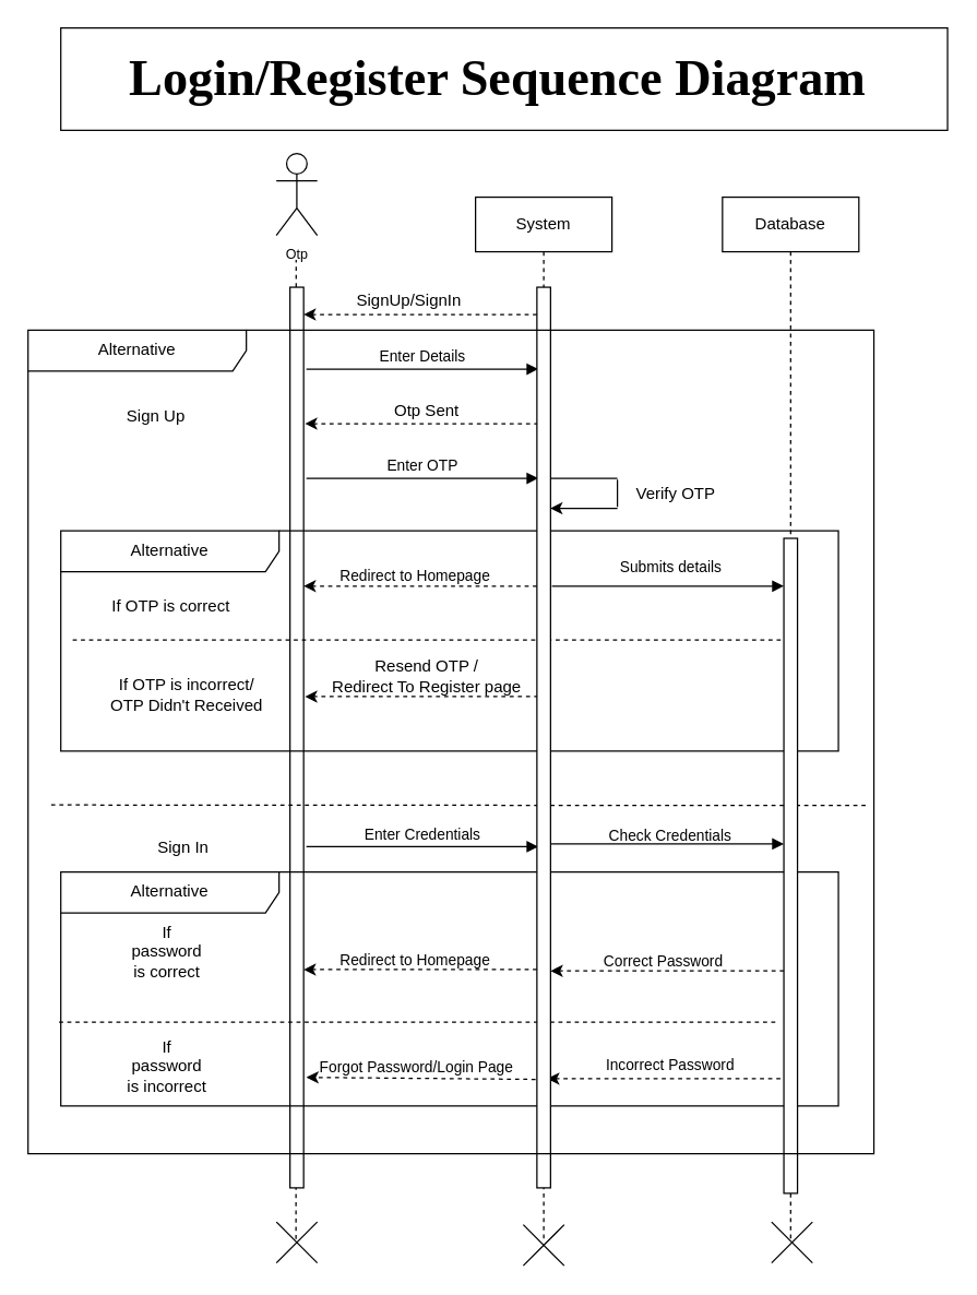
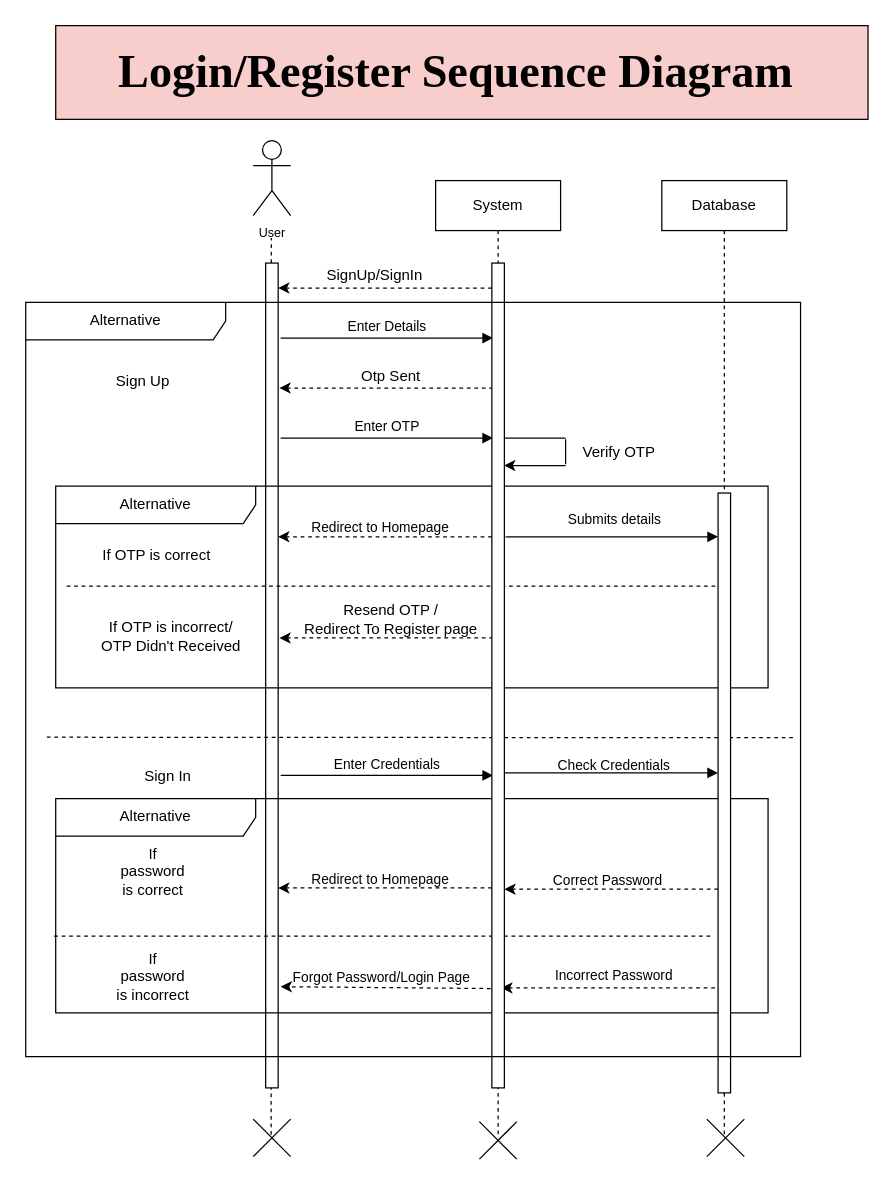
  <mxCell id="0" />
  <mxCell id="1" parent="0" />
  <mxCell id="2" value="System" style="shape=umlLifeline;perimeter=lifelinePerimeter;whiteSpace=wrap;html=1;container=0;dropTarget=0;collapsible=0;recursiveResize=0;outlineConnect=0;portConstraint=eastwest;newEdgeStyle={&quot;edgeStyle&quot;:&quot;elbowEdgeStyle&quot;,&quot;elbow&quot;:&quot;vertical&quot;,&quot;curved&quot;:0,&quot;rounded&quot;:0};" parent="1" vertex="1"><mxGeometry x="348" y="144" width="100" height="766" as="geometry" /></mxCell>
  <mxCell id="3" value="Enter Details" style="html=1;verticalAlign=bottom;endArrow=block;edgeStyle=elbowEdgeStyle;elbow=vertical;curved=0;rounded=0;" parent="1" edge="1"><mxGeometry relative="1" as="geometry"><mxPoint x="224" y="270" as="sourcePoint" /><Array as="points"><mxPoint x="309" y="270" /></Array><mxPoint x="394" y="270" as="targetPoint" /></mxGeometry></mxCell>
  <mxCell id="4" value="Submits details" style="html=1;verticalAlign=bottom;endArrow=block;edgeStyle=elbowEdgeStyle;elbow=vertical;curved=0;rounded=0;" parent="1" target="48" edge="1"><mxGeometry x="0.02" y="5" relative="1" as="geometry"><mxPoint x="404" y="429" as="sourcePoint" /><Array as="points"><mxPoint x="544" y="429" /></Array><mxPoint x="580.5" y="429" as="targetPoint" /><mxPoint as="offset" /></mxGeometry></mxCell>
  <mxCell id="5" value="Enter Credentials" style="html=1;verticalAlign=bottom;endArrow=block;edgeStyle=elbowEdgeStyle;elbow=vertical;curved=0;rounded=0;" parent="1" edge="1"><mxGeometry relative="1" as="geometry"><mxPoint x="224" y="620" as="sourcePoint" /><Array as="points"><mxPoint x="309" y="620" /></Array><mxPoint x="394" y="620" as="targetPoint" /></mxGeometry></mxCell>
  <mxCell id="6" value="Correct Password" style="text;html=1;strokeColor=none;fillColor=none;align=center;verticalAlign=middle;whiteSpace=wrap;rounded=0;fontSize=11;" parent="1" vertex="1"><mxGeometry x="426" y="689" width="120" height="30" as="geometry" /></mxCell>
  <mxCell id="7" value="" style="endArrow=classic;dashed=1;html=1;rounded=0;" parent="1" edge="1"><mxGeometry width="50" height="50" relative="1" as="geometry"><mxPoint x="393" y="710" as="sourcePoint" /><mxPoint x="222" y="710" as="targetPoint" /></mxGeometry></mxCell>
  <mxCell id="8" value="Redirect to Homepage" style="text;html=1;strokeColor=none;fillColor=none;align=center;verticalAlign=middle;whiteSpace=wrap;rounded=0;fontSize=11;" parent="1" vertex="1"><mxGeometry x="244" y="688" width="120" height="30" as="geometry" /></mxCell>
  <mxCell id="9" value="" style="shape=umlDestroy;html=1;" parent="1" vertex="1"><mxGeometry x="202" y="895" width="30" height="30" as="geometry" /></mxCell>
  <mxCell id="10" value="" style="shape=umlDestroy;html=1;" parent="1" vertex="1"><mxGeometry x="383" y="897" width="30" height="30" as="geometry" /></mxCell>
- <mxCell id="11" value="&lt;font size=&quot;1&quot; face=&quot;Comic Sans MS&quot; style=&quot;&quot;&gt;&lt;b style=&quot;font-size: 37px;&quot;&gt;Login/Register Sequence Diagram&amp;nbsp;&lt;/b&gt;&lt;/font&gt;" style="rounded=0;whiteSpace=wrap;html=1;" parent="1" vertex="1"><mxGeometry x="44" y="20" width="650" height="75" as="geometry" /></mxCell>
+ <mxCell id="11" value="&lt;font size=&quot;1&quot; face=&quot;Comic Sans MS&quot; style=&quot;&quot;&gt;&lt;b style=&quot;font-size: 37px;&quot;&gt;Login/Register Sequence Diagram&amp;nbsp;&lt;/b&gt;&lt;/font&gt;" style="rounded=0;whiteSpace=wrap;html=1;fillColor=#f8cecc;" parent="1" vertex="1"><mxGeometry x="44" y="20" width="650" height="75" as="geometry" /></mxCell>
  <mxCell id="12" value="Check Credentials" style="text;html=1;strokeColor=none;fillColor=none;align=center;verticalAlign=middle;whiteSpace=wrap;rounded=0;fontSize=11;" parent="1" vertex="1"><mxGeometry x="426" y="597" width="130" height="30" as="geometry" /></mxCell>
- <mxCell id="13" value="&lt;font style=&quot;font-size: 10px;&quot;&gt;Otp&lt;/font&gt;" style="shape=umlActor;verticalLabelPosition=bottom;verticalAlign=top;html=1;outlineConnect=0;" parent="1" vertex="1"><mxGeometry x="202" y="112" width="30" height="60" as="geometry" /></mxCell>
+ <mxCell id="13" value="&lt;font style=&quot;font-size: 10px;&quot;&gt;User&lt;/font&gt;" style="shape=umlActor;verticalLabelPosition=bottom;verticalAlign=top;html=1;outlineConnect=0;" parent="1" vertex="1"><mxGeometry x="202" y="112" width="30" height="60" as="geometry" /></mxCell>
  <mxCell id="14" value="" style="endArrow=none;dashed=1;html=1;rounded=0;" parent="1" source="16" edge="1"><mxGeometry width="50" height="50" relative="1" as="geometry"><mxPoint x="216.5" y="660" as="sourcePoint" /><mxPoint x="216.5" y="190" as="targetPoint" /></mxGeometry></mxCell>
  <mxCell id="15" value="" style="endArrow=none;dashed=1;html=1;rounded=0;" parent="1" edge="1"><mxGeometry width="50" height="50" relative="1" as="geometry"><mxPoint x="216.38" y="907.5" as="sourcePoint" /><mxPoint x="216.38" y="827.5" as="targetPoint" /></mxGeometry></mxCell>
  <mxCell id="16" value="" style="html=1;points=[];perimeter=orthogonalPerimeter;outlineConnect=0;targetShapes=umlLifeline;portConstraint=eastwest;newEdgeStyle={&quot;edgeStyle&quot;:&quot;elbowEdgeStyle&quot;,&quot;elbow&quot;:&quot;vertical&quot;,&quot;curved&quot;:0,&quot;rounded&quot;:0};" parent="1" vertex="1"><mxGeometry x="212" y="210" width="10" height="660" as="geometry" /></mxCell>
  <mxCell id="17" value="" style="endArrow=none;dashed=1;html=1;rounded=0;exitX=0.003;exitY=0.6;exitDx=0;exitDy=0;exitPerimeter=0;" parent="1" target="18" edge="1"><mxGeometry width="50" height="50" relative="1" as="geometry"><mxPoint x="52.74" y="468.5" as="sourcePoint" /><mxPoint x="573" y="468.5" as="targetPoint" /></mxGeometry></mxCell>
  <mxCell id="18" value="Database" style="shape=umlLifeline;perimeter=lifelinePerimeter;whiteSpace=wrap;html=1;container=0;dropTarget=0;collapsible=0;recursiveResize=0;outlineConnect=0;portConstraint=eastwest;newEdgeStyle={&quot;edgeStyle&quot;:&quot;elbowEdgeStyle&quot;,&quot;elbow&quot;:&quot;vertical&quot;,&quot;curved&quot;:0,&quot;rounded&quot;:0};" parent="1" vertex="1"><mxGeometry x="529" y="144" width="100" height="766" as="geometry" /></mxCell>
  <mxCell id="19" value="" style="html=1;verticalAlign=bottom;endArrow=block;edgeStyle=elbowEdgeStyle;elbow=vertical;curved=0;rounded=0;" parent="1" edge="1"><mxGeometry relative="1" as="geometry"><mxPoint x="403" y="618" as="sourcePoint" /><Array as="points" /><mxPoint x="574" y="618" as="targetPoint" /></mxGeometry></mxCell>
  <mxCell id="20" value="" style="endArrow=classic;dashed=1;html=1;rounded=0;" parent="1" edge="1"><mxGeometry width="50" height="50" relative="1" as="geometry"><mxPoint x="574" y="711" as="sourcePoint" /><mxPoint x="403" y="711" as="targetPoint" /></mxGeometry></mxCell>
  <mxCell id="21" value="" style="endArrow=classic;dashed=1;html=1;rounded=0;" parent="1" edge="1"><mxGeometry width="50" height="50" relative="1" as="geometry"><mxPoint x="571.5" y="790" as="sourcePoint" /><mxPoint x="400.5" y="790" as="targetPoint" /></mxGeometry></mxCell>
  <mxCell id="22" value="" style="shape=umlDestroy;html=1;" parent="1" vertex="1"><mxGeometry x="565" y="895" width="30" height="30" as="geometry" /></mxCell>
  <mxCell id="23" value="Sign Up" style="text;html=1;strokeColor=none;fillColor=none;align=center;verticalAlign=middle;whiteSpace=wrap;rounded=0;fontStyle=0" parent="1" vertex="1"><mxGeometry x="84" y="289.5" width="60" height="30" as="geometry" /></mxCell>
  <mxCell id="24" value="Sign In" style="text;html=1;strokeColor=none;fillColor=none;align=center;verticalAlign=middle;whiteSpace=wrap;rounded=0;fontStyle=0" parent="1" vertex="1"><mxGeometry x="104" y="605.5" width="60" height="30" as="geometry" /></mxCell>
  <mxCell id="25" value="" style="endArrow=none;dashed=1;html=1;rounded=0;exitX=0.003;exitY=0.424;exitDx=0;exitDy=0;exitPerimeter=0;entryX=1.004;entryY=0.602;entryDx=0;entryDy=0;entryPerimeter=0;" parent="1" edge="1"><mxGeometry width="50" height="50" relative="1" as="geometry"><mxPoint x="36.93" y="589.4" as="sourcePoint" /><mxPoint x="636.48" y="589.807" as="targetPoint" /></mxGeometry></mxCell>
  <mxCell id="26" value="Alternative" style="shape=umlFrame;whiteSpace=wrap;html=1;pointerEvents=0;recursiveResize=0;container=0;collapsible=0;width=160;" parent="1" vertex="1"><mxGeometry x="44" y="638.5" width="570" height="171.5" as="geometry" /></mxCell>
  <mxCell id="27" value="If password is correct" style="text;html=1;strokeColor=none;fillColor=none;align=center;verticalAlign=middle;whiteSpace=wrap;rounded=0;fontStyle=0" parent="1" vertex="1"><mxGeometry x="92" y="681.5" width="60" height="30" as="geometry" /></mxCell>
  <mxCell id="28" value="If password is incorrect" style="text;html=1;strokeColor=none;fillColor=none;align=center;verticalAlign=middle;whiteSpace=wrap;rounded=0;fontStyle=0" parent="1" vertex="1"><mxGeometry x="92" y="765.5" width="60" height="30" as="geometry" /></mxCell>
  <mxCell id="29" value="Incorrect Password" style="text;html=1;strokeColor=none;fillColor=none;align=center;verticalAlign=middle;whiteSpace=wrap;rounded=0;fontSize=11;" parent="1" vertex="1"><mxGeometry x="431" y="764.5" width="120" height="30" as="geometry" /></mxCell>
  <mxCell id="30" value="Forgot Password/Login Page" style="text;html=1;strokeColor=none;fillColor=none;align=center;verticalAlign=middle;whiteSpace=wrap;rounded=0;fontSize=11;" parent="1" vertex="1"><mxGeometry x="230" y="766.5" width="150" height="30" as="geometry" /></mxCell>
  <mxCell id="31" value="" style="endArrow=classic;dashed=1;html=1;rounded=0;" parent="1" edge="1"><mxGeometry width="50" height="50" relative="1" as="geometry"><mxPoint x="392" y="790.5" as="sourcePoint" /><mxPoint x="224" y="789" as="targetPoint" /></mxGeometry></mxCell>
  <mxCell id="32" value="" style="endArrow=classic;dashed=1;html=1;rounded=0;" parent="1" edge="1"><mxGeometry width="50" height="50" relative="1" as="geometry"><mxPoint x="394" y="310" as="sourcePoint" /><mxPoint x="223" y="310" as="targetPoint" /></mxGeometry></mxCell>
  <mxCell id="33" value="Otp Sent" style="text;html=1;align=center;verticalAlign=middle;resizable=0;points=[];autosize=1;strokeColor=none;fillColor=none;" parent="1" vertex="1"><mxGeometry x="277" y="286" width="70" height="30" as="geometry" /></mxCell>
  <mxCell id="34" value="" style="endArrow=classic;dashed=1;html=1;rounded=0;" parent="1" edge="1"><mxGeometry width="50" height="50" relative="1" as="geometry"><mxPoint x="394" y="510" as="sourcePoint" /><mxPoint x="223" y="510" as="targetPoint" /></mxGeometry></mxCell>
  <mxCell id="35" value="Resend OTP / &lt;br&gt;Redirect To Register page" style="text;html=1;align=center;verticalAlign=middle;resizable=0;points=[];autosize=1;strokeColor=none;fillColor=none;" parent="1" vertex="1"><mxGeometry x="232" y="475" width="160" height="40" as="geometry" /></mxCell>
  <mxCell id="36" value="Enter OTP" style="html=1;verticalAlign=bottom;endArrow=block;edgeStyle=elbowEdgeStyle;elbow=vertical;curved=0;rounded=0;" parent="1" edge="1"><mxGeometry relative="1" as="geometry"><mxPoint x="224" y="350" as="sourcePoint" /><Array as="points"><mxPoint x="309" y="350" /></Array><mxPoint x="394" y="350" as="targetPoint" /></mxGeometry></mxCell>
  <mxCell id="37" value="" style="endArrow=none;html=1;rounded=0;" parent="1" edge="1"><mxGeometry width="50" height="50" relative="1" as="geometry"><mxPoint x="402.786" y="350" as="sourcePoint" /><mxPoint x="452" y="350" as="targetPoint" /></mxGeometry></mxCell>
  <mxCell id="38" value="" style="endArrow=classic;html=1;rounded=0;" parent="1" edge="1"><mxGeometry width="50" height="50" relative="1" as="geometry"><mxPoint x="452" y="372" as="sourcePoint" /><mxPoint x="402.786" y="372" as="targetPoint" /></mxGeometry></mxCell>
  <mxCell id="39" value="" style="endArrow=none;html=1;rounded=0;" parent="1" edge="1"><mxGeometry width="50" height="50" relative="1" as="geometry"><mxPoint x="452" y="371" as="sourcePoint" /><mxPoint x="452" y="351" as="targetPoint" /></mxGeometry></mxCell>
  <mxCell id="40" value="Verify OTP" style="text;html=1;strokeColor=none;fillColor=none;align=center;verticalAlign=middle;whiteSpace=wrap;rounded=0;" parent="1" vertex="1"><mxGeometry x="455" y="346.5" width="80" height="30" as="geometry" /></mxCell>
  <mxCell id="41" value="" style="endArrow=classic;dashed=1;html=1;rounded=0;" parent="1" edge="1"><mxGeometry width="50" height="50" relative="1" as="geometry"><mxPoint x="393" y="429" as="sourcePoint" /><mxPoint x="222" y="429" as="targetPoint" /></mxGeometry></mxCell>
  <mxCell id="42" value="Redirect to Homepage" style="text;html=1;strokeColor=none;fillColor=none;align=center;verticalAlign=middle;whiteSpace=wrap;rounded=0;fontSize=11;" parent="1" vertex="1"><mxGeometry x="244" y="407" width="120" height="30" as="geometry" /></mxCell>
  <mxCell id="43" value="If OTP is correct" style="text;html=1;strokeColor=none;fillColor=none;align=center;verticalAlign=middle;whiteSpace=wrap;rounded=0;fontStyle=0" parent="1" vertex="1"><mxGeometry x="79" y="429" width="92" height="30" as="geometry" /></mxCell>
  <mxCell id="44" value="If OTP is incorrect/&lt;br&gt;OTP Didn't Received" style="text;html=1;strokeColor=none;fillColor=none;align=center;verticalAlign=middle;whiteSpace=wrap;rounded=0;fontStyle=0" parent="1" vertex="1"><mxGeometry x="79" y="494" width="115" height="30" as="geometry" /></mxCell>
  <mxCell id="45" value="" style="endArrow=none;dashed=1;html=1;rounded=0;exitX=0.003;exitY=0.6;exitDx=0;exitDy=0;exitPerimeter=0;" parent="1" edge="1"><mxGeometry width="50" height="50" relative="1" as="geometry"><mxPoint x="42.74" y="748.5" as="sourcePoint" /><mxPoint x="570.5" y="748.5" as="targetPoint" /></mxGeometry></mxCell>
  <mxCell id="46" value="Alternative" style="shape=umlFrame;whiteSpace=wrap;html=1;pointerEvents=0;recursiveResize=0;container=0;collapsible=0;width=160;" parent="1" vertex="1"><mxGeometry x="44" y="388.5" width="570" height="161.5" as="geometry" /></mxCell>
  <mxCell id="47" value="&lt;br&gt;&lt;br&gt;" style="html=1;points=[];perimeter=orthogonalPerimeter;outlineConnect=0;targetShapes=umlLifeline;portConstraint=eastwest;newEdgeStyle={&quot;edgeStyle&quot;:&quot;elbowEdgeStyle&quot;,&quot;elbow&quot;:&quot;vertical&quot;,&quot;curved&quot;:0,&quot;rounded&quot;:0};" parent="1" vertex="1"><mxGeometry x="393" y="210" width="10" height="660" as="geometry" /></mxCell>
  <mxCell id="48" value="&lt;br&gt;&lt;br&gt;" style="html=1;points=[];perimeter=orthogonalPerimeter;outlineConnect=0;targetShapes=umlLifeline;portConstraint=eastwest;newEdgeStyle={&quot;edgeStyle&quot;:&quot;elbowEdgeStyle&quot;,&quot;elbow&quot;:&quot;vertical&quot;,&quot;curved&quot;:0,&quot;rounded&quot;:0};" parent="1" vertex="1"><mxGeometry x="574" y="394" width="10" height="480" as="geometry" /></mxCell>
  <mxCell id="49" value="" style="endArrow=classic;dashed=1;html=1;rounded=0;" parent="1" edge="1"><mxGeometry width="50" height="50" relative="1" as="geometry"><mxPoint x="393" y="230" as="sourcePoint" /><mxPoint x="222" y="230" as="targetPoint" /></mxGeometry></mxCell>
  <mxCell id="50" value="Alternative" style="shape=umlFrame;whiteSpace=wrap;html=1;pointerEvents=0;recursiveResize=0;container=0;collapsible=0;width=160;fontStyle=0;movable=1;resizable=1;rotatable=1;deletable=1;editable=1;connectable=1;" parent="1" vertex="1"><mxGeometry x="20" y="241.5" width="620" height="603.5" as="geometry" /></mxCell>
  <mxCell id="51" value="&lt;font style=&quot;font-size: 12px;&quot;&gt;SignUp/SignIn&lt;/font&gt;" style="text;html=1;align=center;verticalAlign=middle;resizable=0;points=[];autosize=1;strokeColor=none;fillColor=none;fontSize=7;" parent="1" vertex="1"><mxGeometry x="249" y="205" width="100" height="30" as="geometry" /></mxCell>
